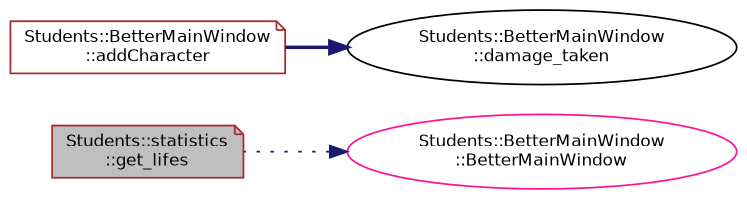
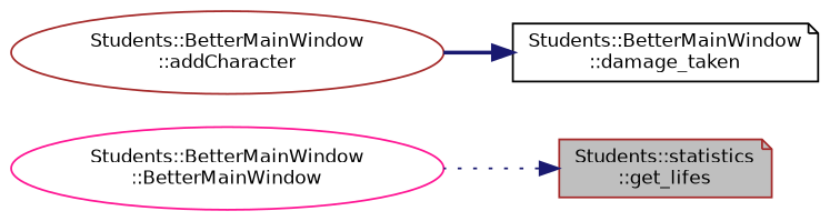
  digraph {
    rankdir=RL
    node [color=brown fillcolor=white fontname=Helvetica fontsize=10 shape=note style=filled]
    edge [color=midnightblue dir=back fontname=Helvetica fontsize=10 labelfontname=Helvetica labelfontsize=10]
    n1 [fillcolor=grey75 fontcolor=black height=0.2 label="Students::statistics\l::get_lifes" width=0.4]
    n2 [color=deeppink height=0.2 label="Students::BetterMainWindow\l::BetterMainWindow" shape=ellipse width=0.4]
-   n3 [color=black height=0.2 label="Students::BetterMainWindow\l::damage_taken" shape=ellipse width=0.4]
-   n4 [height=0.2 label="Students::BetterMainWindow\l::addCharacter" width=0.4]
-   n2 -> n1 [style=dotted]
+   n3 [color=black height=0.2 label="Students::BetterMainWindow\l::damage_taken" width=0.4]
+   n4 [height=0.2 label="Students::BetterMainWindow\l::addCharacter" shape=ellipse width=0.4]
+   n1 -> n2 [style=dotted]
    n3 -> n4 [style=bold]
  }
